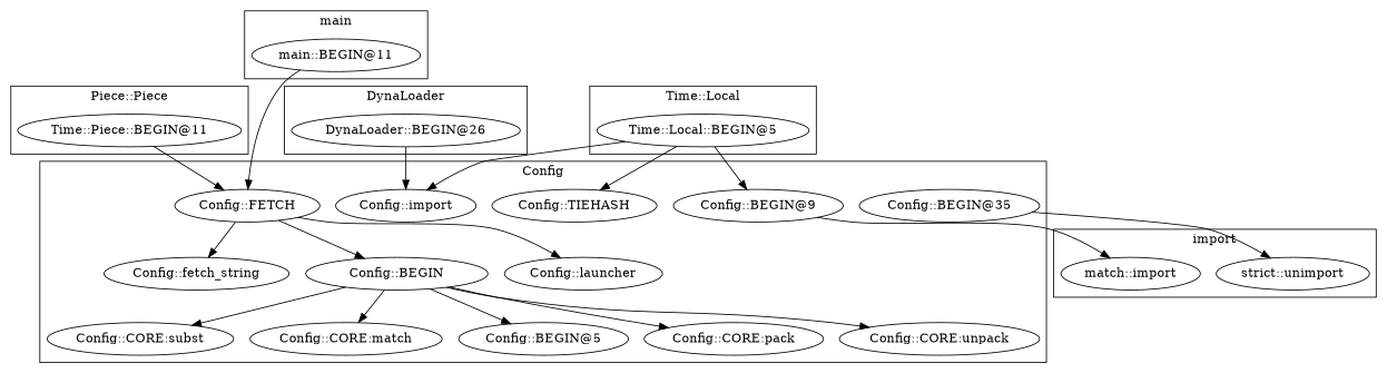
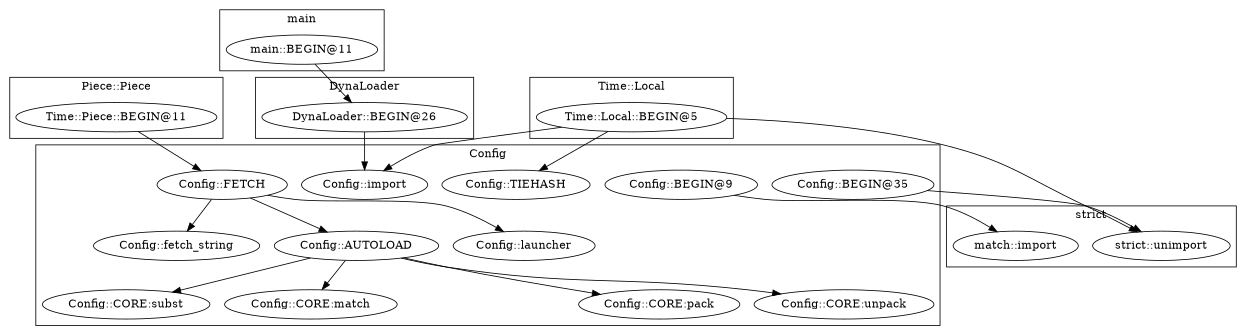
  digraph {
    "Config::BEGIN@35"
    "Config::CORE:subst"
    "Config::TIEHASH"
    "Config::CORE:match"
-   "Config::BEGIN@5"
    "Config::fetch_string"
-   "Config::AUTOLOAD" [label="Config::BEGIN"]
+   "Config::AUTOLOAD"
    "Config::import"
    "Config::CORE:pack"
    "Config::BEGIN@9"
    "Config::launcher"
    "Config::CORE:unpack"
    "Config::FETCH"
    "Time::Piece::BEGIN@11"
    n15 [label="DynaLoader::BEGIN@26"]
    "Time::Local::BEGIN@5"
    "main::BEGIN@11"
    n18 [label="match::import"]
    "strict::unimport"
    subgraph cluster_1 {
      label=Config
      "Config::BEGIN@35"
      "Config::CORE:subst"
      "Config::TIEHASH"
      "Config::CORE:match"
-     "Config::BEGIN@5"
      "Config::fetch_string"
      "Config::AUTOLOAD"
      "Config::import"
      "Config::CORE:pack"
      "Config::BEGIN@9"
      "Config::launcher"
      "Config::CORE:unpack"
      "Config::FETCH"
    }
    subgraph cluster_2 {
      label="Piece::Piece"
      "Time::Piece::BEGIN@11"
    }
    subgraph cluster_3 {
      label=DynaLoader
      n15
    }
    subgraph cluster_4 {
      label="Time::Local"
      "Time::Local::BEGIN@5"
    }
    subgraph cluster_5 {
      label=main
      "main::BEGIN@11"
    }
    subgraph cluster_6 {
-     label=import
+     label="strict"
      n18
      "strict::unimport"
    }
    "Config::BEGIN@35" -> "strict::unimport"
    "Config::AUTOLOAD" -> "Config::CORE:subst"
    "Config::AUTOLOAD" -> "Config::CORE:match"
-   "Config::AUTOLOAD" -> "Config::BEGIN@5"
    "Config::AUTOLOAD" -> "Config::CORE:pack"
    "Config::AUTOLOAD" -> "Config::CORE:unpack"
    "Config::BEGIN@9" -> n18
    "Config::FETCH" -> "Config::fetch_string"
    "Config::FETCH" -> "Config::AUTOLOAD"
    "Config::FETCH" -> "Config::launcher"
    "Time::Piece::BEGIN@11" -> "Config::FETCH"
    n15 -> "Config::import"
    "Time::Local::BEGIN@5" -> "Config::TIEHASH"
    "Time::Local::BEGIN@5" -> "Config::import"
-   "Time::Local::BEGIN@5" -> "Config::BEGIN@9"
-   "main::BEGIN@11" -> "Config::FETCH"
+   "Time::Local::BEGIN@5" -> "strict::unimport"
+   "main::BEGIN@11" -> n15
  }
